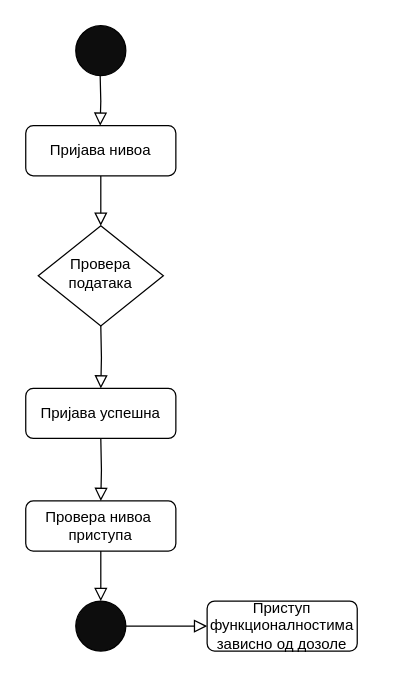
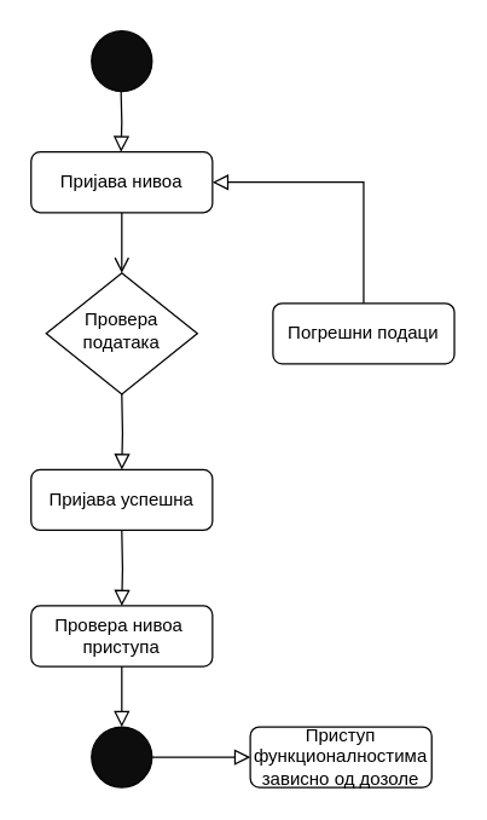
  <mxCell id="0" />
  <mxCell id="1" parent="0" />
- <mxCell id="2" value="" style="rounded=0;html=1;jettySize=auto;orthogonalLoop=1;fontSize=11;endArrow=block;endFill=0;endSize=8;strokeWidth=1;shadow=0;labelBackgroundColor=none;edgeStyle=orthogonalEdgeStyle;" parent="1" source="3" target="4" edge="1"><mxGeometry relative="1" as="geometry" /></mxCell>
+ <mxCell id="2" value="" style="rounded=0;html=1;jettySize=auto;orthogonalLoop=1;fontSize=11;endArrow=open;endFill=0;endSize=8;strokeWidth=1;shadow=0;labelBackgroundColor=none;edgeStyle=orthogonalEdgeStyle;" parent="1" source="3" target="4" edge="1"><mxGeometry relative="1" as="geometry" /></mxCell>
  <mxCell id="3" value="Пријава нивоа" style="rounded=1;whiteSpace=wrap;html=1;fontSize=12;glass=0;strokeWidth=1;shadow=0;" parent="1" vertex="1"><mxGeometry x="20" y="100" width="120" height="40" as="geometry" /></mxCell>
  <mxCell id="4" value="Провера&lt;br&gt;података" style="rhombus;whiteSpace=wrap;html=1;shadow=0;fontFamily=Helvetica;fontSize=12;align=center;strokeWidth=1;spacing=6;spacingTop=-4;" parent="1" vertex="1"><mxGeometry x="30" y="180" width="100" height="80" as="geometry" /></mxCell>
+ <mxCell id="5" value="Погрешни подаци" style="rounded=1;whiteSpace=wrap;html=1;fontSize=12;glass=0;strokeWidth=1;shadow=0;" parent="1" vertex="1"><mxGeometry x="180" y="200" width="120" height="40" as="geometry" /></mxCell>
  <mxCell id="6" value="Приступ функционалностима зависно од дозоле" style="rounded=1;whiteSpace=wrap;html=1;fontSize=12;glass=0;strokeWidth=1;shadow=0;" parent="1" vertex="1"><mxGeometry x="165" y="480" width="120" height="40" as="geometry" /></mxCell>
  <mxCell id="7" value="Пријава успешна" style="rounded=1;whiteSpace=wrap;html=1;fontSize=12;glass=0;strokeWidth=1;shadow=0;" parent="1" vertex="1"><mxGeometry x="20" y="310" width="120" height="40" as="geometry" /></mxCell>
  <mxCell id="8" value="" style="verticalLabelPosition=bottom;verticalAlign=top;html=1;shape=mxgraph.flowchart.on-page_reference;fillColor=#0D0D0D;" vertex="1" parent="1"><mxGeometry x="60" y="20" width="40" height="40" as="geometry" /></mxCell>
  <mxCell id="9" value="" style="rounded=0;html=1;jettySize=auto;orthogonalLoop=1;fontSize=11;endArrow=block;endFill=0;endSize=8;strokeWidth=1;shadow=0;labelBackgroundColor=none;edgeStyle=orthogonalEdgeStyle;" edge="1" parent="1"><mxGeometry relative="1" as="geometry"><mxPoint x="79.5" y="60" as="sourcePoint" /><mxPoint x="79.5" y="100" as="targetPoint" /></mxGeometry></mxCell>
+ <mxCell id="10" value="" style="rounded=0;html=1;jettySize=auto;orthogonalLoop=1;fontSize=11;endArrow=block;endFill=0;endSize=8;strokeWidth=1;shadow=0;labelBackgroundColor=none;edgeStyle=orthogonalEdgeStyle;exitX=0.5;exitY=0;exitDx=0;exitDy=0;entryX=1;entryY=0.5;entryDx=0;entryDy=0;" edge="1" parent="1" source="5" target="3"><mxGeometry relative="1" as="geometry"><mxPoint x="100" y="160" as="sourcePoint" /><mxPoint x="100" y="200" as="targetPoint" /></mxGeometry></mxCell>
  <mxCell id="11" value="" style="rounded=0;html=1;jettySize=auto;orthogonalLoop=1;fontSize=11;endArrow=block;endFill=0;endSize=8;strokeWidth=1;shadow=0;labelBackgroundColor=none;edgeStyle=orthogonalEdgeStyle;entryX=0.5;entryY=0;entryDx=0;entryDy=0;" edge="1" parent="1" target="7"><mxGeometry relative="1" as="geometry"><mxPoint x="80" y="260" as="sourcePoint" /><mxPoint x="120" y="220" as="targetPoint" /></mxGeometry></mxCell>
  <mxCell id="12" value="Провера нивоа&amp;nbsp;&lt;br&gt;приступа" style="rounded=1;whiteSpace=wrap;html=1;fontSize=12;glass=0;strokeWidth=1;shadow=0;" vertex="1" parent="1"><mxGeometry x="20" y="400" width="120" height="40" as="geometry" /></mxCell>
  <mxCell id="13" value="" style="rounded=0;html=1;jettySize=auto;orthogonalLoop=1;fontSize=11;endArrow=block;endFill=0;endSize=8;strokeWidth=1;shadow=0;labelBackgroundColor=none;edgeStyle=orthogonalEdgeStyle;entryX=0.5;entryY=0;entryDx=0;entryDy=0;" edge="1" parent="1" target="12"><mxGeometry relative="1" as="geometry"><mxPoint x="80" y="350" as="sourcePoint" /><mxPoint x="120" y="310" as="targetPoint" /></mxGeometry></mxCell>
  <mxCell id="14" value="" style="verticalLabelPosition=bottom;verticalAlign=top;html=1;shape=mxgraph.flowchart.on-page_reference;fillColor=#0D0D0D;" vertex="1" parent="1"><mxGeometry x="60" y="480" width="40" height="40" as="geometry" /></mxCell>
  <mxCell id="15" value="" style="rounded=0;html=1;jettySize=auto;orthogonalLoop=1;fontSize=11;endArrow=block;endFill=0;endSize=8;strokeWidth=1;shadow=0;labelBackgroundColor=none;edgeStyle=orthogonalEdgeStyle;entryX=0.5;entryY=0;entryDx=0;entryDy=0;entryPerimeter=0;exitX=0.5;exitY=1;exitDx=0;exitDy=0;" edge="1" parent="1" source="12" target="14"><mxGeometry relative="1" as="geometry"><mxPoint x="90" y="360" as="sourcePoint" /><mxPoint x="90" y="410" as="targetPoint" /></mxGeometry></mxCell>
  <mxCell id="16" value="" style="rounded=0;html=1;jettySize=auto;orthogonalLoop=1;fontSize=11;endArrow=block;endFill=0;endSize=8;strokeWidth=1;shadow=0;labelBackgroundColor=none;edgeStyle=orthogonalEdgeStyle;entryX=0;entryY=0.5;entryDx=0;entryDy=0;exitX=1;exitY=0.5;exitDx=0;exitDy=0;exitPerimeter=0;" edge="1" parent="1" source="14" target="6"><mxGeometry relative="1" as="geometry"><mxPoint x="140" y="230" as="sourcePoint" /><mxPoint x="190" y="230" as="targetPoint" /></mxGeometry></mxCell>
